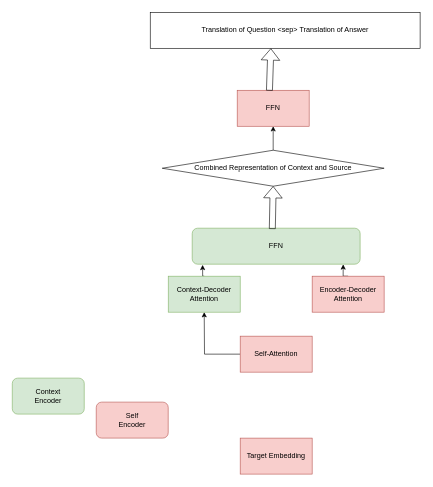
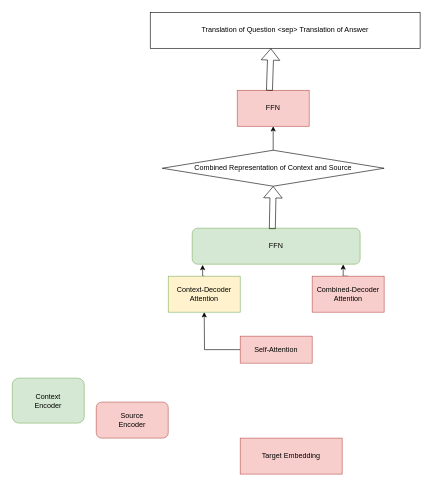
  <mxCell id="0" />
  <mxCell id="1" parent="0" />
- <mxCell id="2" value="Context&lt;br&gt;Encoder" style="rounded=1;whiteSpace=wrap;html=1;fillColor=#d5e8d4;strokeColor=#82b366;" parent="1" vertex="1"><mxGeometry x="20" y="630" width="120" height="60" as="geometry" /></mxCell>
- <mxCell id="3" value="Self&lt;br&gt;Encoder" style="rounded=1;whiteSpace=wrap;html=1;fillColor=#f8cecc;strokeColor=#b85450;" parent="1" vertex="1"><mxGeometry x="160" y="670" width="120" height="60" as="geometry" /></mxCell>
- <mxCell id="4" value="Target Embedding" style="rounded=0;whiteSpace=wrap;html=1;fillColor=#f8cecc;strokeColor=#b85450;" parent="1" vertex="1"><mxGeometry x="400" y="730" width="120" height="60" as="geometry" /></mxCell>
+ <mxCell id="2" value="Context&lt;br&gt;Encoder" style="rounded=1;whiteSpace=wrap;html=1;fillColor=#d5e8d4;strokeColor=#82b366;" parent="1" vertex="1"><mxGeometry x="20" y="630" width="120" height="75" as="geometry" /></mxCell>
+ <mxCell id="3" value="Source&lt;br&gt;Encoder" style="rounded=1;whiteSpace=wrap;html=1;fillColor=#f8cecc;strokeColor=#b85450;" parent="1" vertex="1"><mxGeometry x="160" y="670" width="120" height="60" as="geometry" /></mxCell>
+ <mxCell id="4" value="Target Embedding" style="rounded=0;whiteSpace=wrap;html=1;fillColor=#f8cecc;strokeColor=#b85450;" parent="1" vertex="1"><mxGeometry x="400" y="730" width="170" height="60" as="geometry" /></mxCell>
  <mxCell id="5" style="edgeStyle=orthogonalEdgeStyle;rounded=0;orthogonalLoop=1;jettySize=auto;html=1;" parent="1" source="6" edge="1"><mxGeometry relative="1" as="geometry"><mxPoint x="340" y="520" as="targetPoint" /></mxGeometry></mxCell>
- <mxCell id="6" value="Self-Attention" style="rounded=0;whiteSpace=wrap;html=1;fillColor=#f8cecc;strokeColor=#b85450;" parent="1" vertex="1"><mxGeometry x="400" y="560" width="120" height="60" as="geometry" /></mxCell>
+ <mxCell id="6" value="Self-Attention" style="rounded=0;whiteSpace=wrap;html=1;fillColor=#f8cecc;strokeColor=#b85450;" parent="1" vertex="1"><mxGeometry x="400" y="560" width="120" height="45" as="geometry" /></mxCell>
  <mxCell id="7" style="edgeStyle=orthogonalEdgeStyle;rounded=0;orthogonalLoop=1;jettySize=auto;html=1;exitX=0.5;exitY=0;exitDx=0;exitDy=0;entryX=0.899;entryY=1.007;entryDx=0;entryDy=0;entryPerimeter=0;" parent="1" source="8" target="11" edge="1"><mxGeometry relative="1" as="geometry" /></mxCell>
- <mxCell id="8" value="Encoder-Decoder Attention" style="rounded=0;whiteSpace=wrap;html=1;fillColor=#f8cecc;strokeColor=#b85450;" parent="1" vertex="1"><mxGeometry x="520" y="460" width="120" height="60" as="geometry" /></mxCell>
+ <mxCell id="8" value="Combined-Decoder Attention" style="rounded=0;whiteSpace=wrap;html=1;fillColor=#f8cecc;strokeColor=#b85450;" parent="1" vertex="1"><mxGeometry x="520" y="460" width="120" height="60" as="geometry" /></mxCell>
  <mxCell id="9" style="edgeStyle=orthogonalEdgeStyle;rounded=0;orthogonalLoop=1;jettySize=auto;html=1;exitX=0.5;exitY=0;exitDx=0;exitDy=0;entryX=0.062;entryY=1.02;entryDx=0;entryDy=0;entryPerimeter=0;" parent="1" source="10" target="11" edge="1"><mxGeometry relative="1" as="geometry" /></mxCell>
- <mxCell id="10" value="Context-Decoder Attention" style="rounded=0;whiteSpace=wrap;html=1;fillColor=#d5e8d4;strokeColor=#82b366;" parent="1" vertex="1"><mxGeometry x="280" y="460" width="120" height="60" as="geometry" /></mxCell>
+ <mxCell id="10" value="Context-Decoder Attention" style="rounded=0;whiteSpace=wrap;html=1;fillColor=#fff2cc;strokeColor=#82b366;" parent="1" vertex="1"><mxGeometry x="280" y="460" width="120" height="60" as="geometry" /></mxCell>
  <mxCell id="11" value="FFN" style="rounded=1;whiteSpace=wrap;html=1;fillColor=#d5e8d4;strokeColor=#82b366;" parent="1" vertex="1"><mxGeometry x="320" y="380" width="280" height="60" as="geometry" /></mxCell>
  <mxCell id="12" value="" style="edgeStyle=orthogonalEdgeStyle;rounded=0;orthogonalLoop=1;jettySize=auto;html=1;" parent="1" source="13" target="14" edge="1"><mxGeometry relative="1" as="geometry" /></mxCell>
  <mxCell id="13" value="Combined Representation of Context and Source" style="rhombus;whiteSpace=wrap;html=1;" parent="1" vertex="1"><mxGeometry x="270" y="250" width="370" height="60" as="geometry" /></mxCell>
  <mxCell id="14" value="FFN" style="whiteSpace=wrap;html=1;rounded=0;fillColor=#f8cecc;strokeColor=#b85450;" parent="1" vertex="1"><mxGeometry x="395" y="150" width="120" height="60" as="geometry" /></mxCell>
  <mxCell id="15" value="Translation of Question &amp;lt;sep&amp;gt; Translation of Answer" style="rounded=0;whiteSpace=wrap;html=1;" parent="1" vertex="1"><mxGeometry x="250" y="20" width="450" height="60" as="geometry" /></mxCell>
  <mxCell id="16" value="" style="shape=flexArrow;endArrow=classic;html=1;rounded=0;entryX=0.447;entryY=1.003;entryDx=0;entryDy=0;entryPerimeter=0;exitX=0.448;exitY=0.01;exitDx=0;exitDy=0;exitPerimeter=0;" parent="1" source="14" target="15" edge="1"><mxGeometry width="50" height="50" relative="1" as="geometry"><mxPoint x="330" y="290" as="sourcePoint" /><mxPoint x="380" y="240" as="targetPoint" /></mxGeometry></mxCell>
  <mxCell id="17" value="" style="shape=flexArrow;endArrow=classic;html=1;rounded=0;entryX=0.5;entryY=1;entryDx=0;entryDy=0;exitX=0.477;exitY=0.02;exitDx=0;exitDy=0;exitPerimeter=0;" edge="1" parent="1" source="11" target="13"><mxGeometry width="50" height="50" relative="1" as="geometry"><mxPoint x="330" y="440" as="sourcePoint" /><mxPoint x="380" y="390" as="targetPoint" /></mxGeometry></mxCell>
